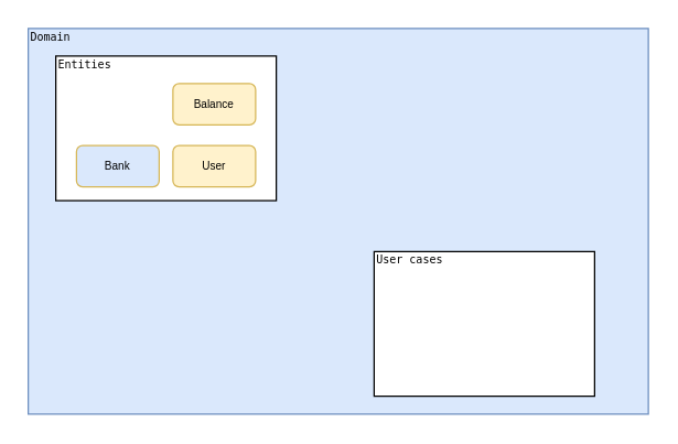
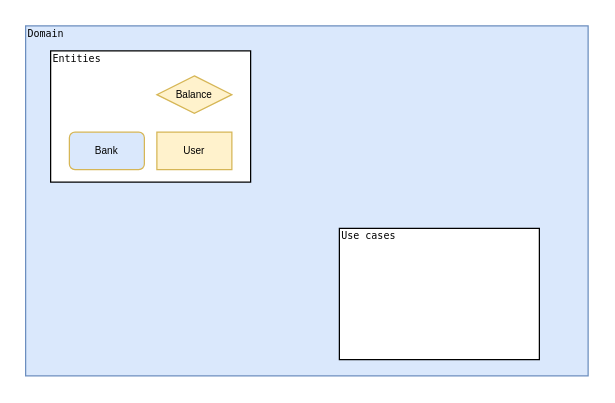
  <mxCell id="0" />
  <mxCell id="1" parent="0" />
  <mxCell id="2" value="&lt;pre style=&quot;line-height: 0%;&quot;&gt;&lt;br&gt;&lt;/pre&gt;&lt;pre style=&quot;line-height: 0%;&quot;&gt;&lt;br&gt;&lt;/pre&gt;" style="rounded=0;whiteSpace=wrap;html=1;fillColor=#dae8fc;strokeColor=#6c8ebf;align=left;" vertex="1" parent="1"><mxGeometry x="20" y="20" width="450" height="280" as="geometry" /></mxCell>
  <mxCell id="3" value="" style="rounded=0;whiteSpace=wrap;html=1;fontSize=8;" vertex="1" parent="1"><mxGeometry x="40" y="40" width="160" height="105" as="geometry" /></mxCell>
  <mxCell id="4" value="&lt;pre&gt;&lt;font style=&quot;font-size: 8px;&quot;&gt;Domain&lt;/font&gt;&lt;/pre&gt;" style="text;html=1;strokeColor=none;fillColor=none;align=left;verticalAlign=middle;whiteSpace=wrap;rounded=0;fontSize=11;" vertex="1" parent="1"><mxGeometry x="20" y="20" width="40" height="10" as="geometry" /></mxCell>
- <mxCell id="5" value="Balance" style="rounded=1;whiteSpace=wrap;html=1;fontSize=8;fillColor=#fff2cc;strokeColor=#d6b656;" vertex="1" parent="1"><mxGeometry x="125" y="60" width="60" height="30" as="geometry" /></mxCell>
+ <mxCell id="5" value="Balance" style="rhombus;whiteSpace=wrap;html=1;fontSize=8;fillColor=#fff2cc;strokeColor=#d6b656;" vertex="1" parent="1"><mxGeometry x="125" y="60" width="60" height="30" as="geometry" /></mxCell>
  <mxCell id="6" value="Bank" style="rounded=1;whiteSpace=wrap;html=1;fontSize=8;fillColor=#dae8fc;strokeColor=#d6b656;" vertex="1" parent="1"><mxGeometry x="55" y="105" width="60" height="30" as="geometry" /></mxCell>
- <mxCell id="7" value="User" style="rounded=1;whiteSpace=wrap;html=1;fontSize=8;fillColor=#fff2cc;strokeColor=#d6b656;" vertex="1" parent="1"><mxGeometry x="125" y="105" width="60" height="30" as="geometry" /></mxCell>
+ <mxCell id="7" value="User" style="whiteSpace=wrap;html=1;fontSize=8;fillColor=#fff2cc;strokeColor=#d6b656;rounded=0;" vertex="1" parent="1"><mxGeometry x="125" y="105" width="60" height="30" as="geometry" /></mxCell>
  <mxCell id="8" value="&lt;pre&gt;&lt;span style=&quot;font-size: 8px;&quot;&gt;Entities&lt;/span&gt;&lt;/pre&gt;" style="text;html=1;strokeColor=none;fillColor=none;align=left;verticalAlign=middle;whiteSpace=wrap;rounded=0;fontSize=11;" vertex="1" parent="1"><mxGeometry x="40" y="40" width="40" height="10" as="geometry" /></mxCell>
  <mxCell id="9" value="" style="rounded=0;whiteSpace=wrap;html=1;fontSize=8;" vertex="1" parent="1"><mxGeometry x="271" y="182" width="160" height="105" as="geometry" /></mxCell>
- <mxCell id="10" value="&lt;pre&gt;&lt;span style=&quot;font-size: 8px;&quot;&gt;User cases&lt;/span&gt;&lt;/pre&gt;" style="text;html=1;strokeColor=none;fillColor=none;align=left;verticalAlign=middle;whiteSpace=wrap;rounded=0;fontSize=11;" vertex="1" parent="1"><mxGeometry x="271" y="182" width="160" height="10" as="geometry" /></mxCell>
+ <mxCell id="10" value="&lt;pre&gt;&lt;span style=&quot;font-size: 8px;&quot;&gt;Use cases&lt;/span&gt;&lt;/pre&gt;" style="text;html=1;strokeColor=none;fillColor=none;align=left;verticalAlign=middle;whiteSpace=wrap;rounded=0;fontSize=11;" vertex="1" parent="1"><mxGeometry x="271" y="182" width="160" height="10" as="geometry" /></mxCell>
